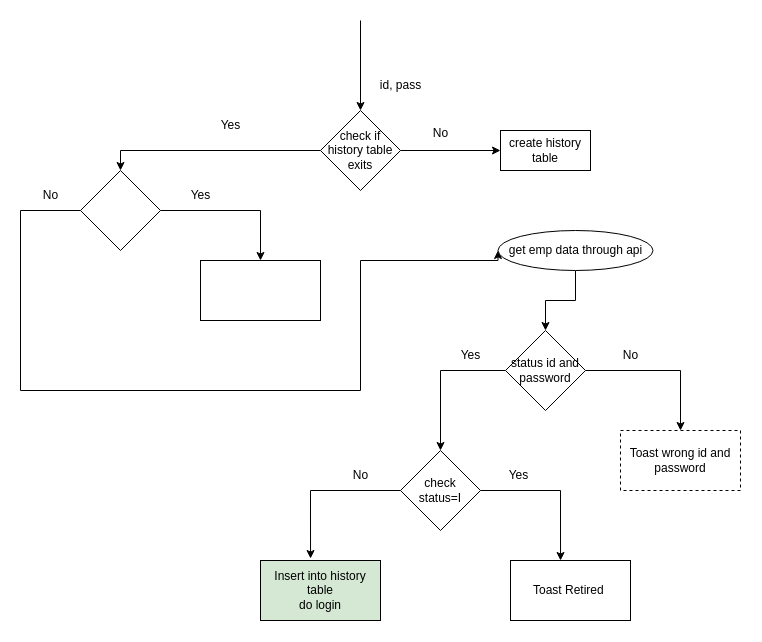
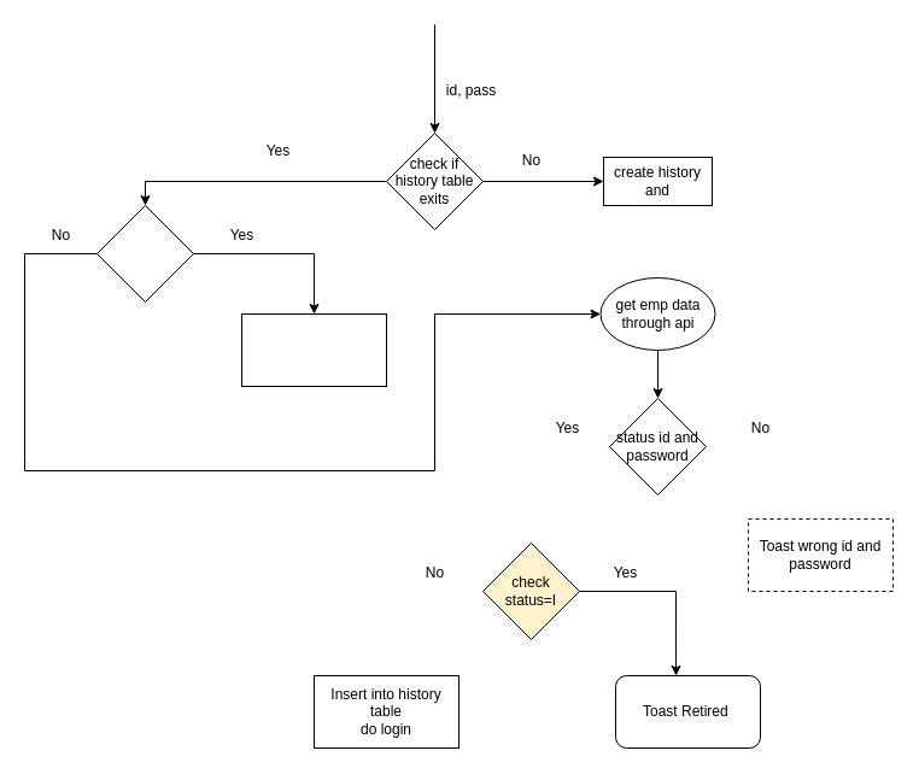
  <mxCell id="0" />
  <mxCell id="1" parent="0" />
  <mxCell id="2" value="" style="endArrow=classic;html=1;rounded=0;" edge="1" parent="1"><mxGeometry width="50" height="50" relative="1" as="geometry"><mxPoint x="360" y="20" as="sourcePoint" /><mxPoint x="360" y="110" as="targetPoint" /></mxGeometry></mxCell>
  <mxCell id="3" style="edgeStyle=orthogonalEdgeStyle;rounded=0;orthogonalLoop=1;jettySize=auto;html=1;exitX=0;exitY=0.5;exitDx=0;exitDy=0;entryX=0.5;entryY=0;entryDx=0;entryDy=0;" edge="1" parent="1" source="5" target="8"><mxGeometry relative="1" as="geometry"><mxPoint x="120" y="150" as="targetPoint" /></mxGeometry></mxCell>
  <mxCell id="4" value="" style="edgeStyle=orthogonalEdgeStyle;rounded=0;orthogonalLoop=1;jettySize=auto;html=1;" edge="1" parent="1" source="5" target="9"><mxGeometry relative="1" as="geometry" /></mxCell>
  <mxCell id="5" value="check if history table&lt;br&gt;exits" style="rhombus;whiteSpace=wrap;html=1;" vertex="1" parent="1"><mxGeometry x="320" y="110" width="80" height="80" as="geometry" /></mxCell>
  <mxCell id="6" style="edgeStyle=orthogonalEdgeStyle;rounded=0;orthogonalLoop=1;jettySize=auto;html=1;entryX=0.5;entryY=0;entryDx=0;entryDy=0;" edge="1" parent="1" source="8" target="21"><mxGeometry relative="1" as="geometry"><mxPoint x="260" y="210" as="targetPoint" /></mxGeometry></mxCell>
  <mxCell id="7" style="edgeStyle=orthogonalEdgeStyle;rounded=0;orthogonalLoop=1;jettySize=auto;html=1;entryX=0;entryY=0.5;entryDx=0;entryDy=0;" edge="1" parent="1" source="8" target="11"><mxGeometry relative="1" as="geometry"><mxPoint x="0" y="380" as="targetPoint" /><Array as="points"><mxPoint x="20" y="210" /><mxPoint x="20" y="390" /><mxPoint x="360" y="390" /><mxPoint x="360" y="260" /></Array></mxGeometry></mxCell>
  <mxCell id="8" value="" style="rhombus;whiteSpace=wrap;html=1;" vertex="1" parent="1"><mxGeometry x="80" y="170" width="80" height="80" as="geometry" /></mxCell>
- <mxCell id="9" value="create history table" style="rounded=0;whiteSpace=wrap;html=1;" vertex="1" parent="1"><mxGeometry x="500" y="130" width="90" height="40" as="geometry" /></mxCell>
+ <mxCell id="9" value="create history and" style="rounded=0;whiteSpace=wrap;html=1;" vertex="1" parent="1"><mxGeometry x="500" y="130" width="90" height="40" as="geometry" /></mxCell>
  <mxCell id="10" value="" style="edgeStyle=orthogonalEdgeStyle;rounded=0;orthogonalLoop=1;jettySize=auto;html=1;" edge="1" parent="1" source="11" target="14"><mxGeometry relative="1" as="geometry" /></mxCell>
- <mxCell id="11" value="get emp data through api" style="ellipse;whiteSpace=wrap;html=1;" vertex="1" parent="1"><mxGeometry x="497.5" y="230" width="155" height="40" as="geometry" /></mxCell>
- <mxCell id="12" style="edgeStyle=orthogonalEdgeStyle;rounded=0;orthogonalLoop=1;jettySize=auto;html=1;entryX=0.5;entryY=0;entryDx=0;entryDy=0;" edge="1" parent="1" source="14" target="17"><mxGeometry relative="1" as="geometry"><mxPoint x="440" y="370" as="targetPoint" /></mxGeometry></mxCell>
- <mxCell id="13" style="edgeStyle=orthogonalEdgeStyle;rounded=0;orthogonalLoop=1;jettySize=auto;html=1;entryX=0.5;entryY=0;entryDx=0;entryDy=0;" edge="1" parent="1" source="14" target="20"><mxGeometry relative="1" as="geometry"><mxPoint x="680" y="370" as="targetPoint" /></mxGeometry></mxCell>
+ <mxCell id="11" value="get emp data through api" style="ellipse;whiteSpace=wrap;html=1;" vertex="1" parent="1"><mxGeometry x="497.5" y="230" width="95" height="60" as="geometry" /></mxCell>
  <mxCell id="14" value="status id and password" style="rhombus;whiteSpace=wrap;html=1;" vertex="1" parent="1"><mxGeometry x="505" y="330" width="80" height="80" as="geometry" /></mxCell>
- <mxCell id="15" style="edgeStyle=orthogonalEdgeStyle;rounded=0;orthogonalLoop=1;jettySize=auto;html=1;entryX=0.417;entryY=-0.033;entryDx=0;entryDy=0;entryPerimeter=0;" edge="1" parent="1" source="17" target="18"><mxGeometry relative="1" as="geometry"><mxPoint x="310" y="490" as="targetPoint" /></mxGeometry></mxCell>
  <mxCell id="16" style="edgeStyle=orthogonalEdgeStyle;rounded=0;orthogonalLoop=1;jettySize=auto;html=1;entryX=0.417;entryY=0;entryDx=0;entryDy=0;entryPerimeter=0;" edge="1" parent="1" source="17" target="19"><mxGeometry relative="1" as="geometry"><mxPoint x="560" y="490" as="targetPoint" /></mxGeometry></mxCell>
- <mxCell id="17" value="check &lt;br&gt;status=I" style="rhombus;whiteSpace=wrap;html=1;" vertex="1" parent="1"><mxGeometry x="400" y="450" width="80" height="80" as="geometry" /></mxCell>
- <mxCell id="18" value="Insert into history table&lt;br&gt;do login" style="rounded=0;whiteSpace=wrap;html=1;fillColor=#d5e8d4;" vertex="1" parent="1"><mxGeometry x="260" y="560" width="120" height="60" as="geometry" /></mxCell>
- <mxCell id="19" value="Toast Retired&amp;nbsp;" style="rounded=0;whiteSpace=wrap;html=1;" vertex="1" parent="1"><mxGeometry x="510" y="560" width="120" height="60" as="geometry" /></mxCell>
+ <mxCell id="17" value="check &lt;br&gt;status=I" style="rhombus;whiteSpace=wrap;html=1;fillColor=#fff2cc;" vertex="1" parent="1"><mxGeometry x="400" y="450" width="80" height="80" as="geometry" /></mxCell>
+ <mxCell id="18" value="Insert into history table&lt;br&gt;do login" style="rounded=0;whiteSpace=wrap;html=1;" vertex="1" parent="1"><mxGeometry x="260" y="560" width="120" height="60" as="geometry" /></mxCell>
+ <mxCell id="19" value="Toast Retired&amp;nbsp;" style="whiteSpace=wrap;html=1;rounded=1;" vertex="1" parent="1"><mxGeometry x="510" y="560" width="120" height="60" as="geometry" /></mxCell>
  <mxCell id="20" value="Toast wrong id and password" style="rounded=0;whiteSpace=wrap;html=1;dashed=1;" vertex="1" parent="1"><mxGeometry x="620" y="430" width="120" height="60" as="geometry" /></mxCell>
  <mxCell id="21" value="" style="rounded=0;whiteSpace=wrap;html=1;" vertex="1" parent="1"><mxGeometry x="200" y="260" width="120" height="60" as="geometry" /></mxCell>
- <mxCell id="22" value="id, pass" style="text;html=1;align=center;verticalAlign=middle;resizable=0;points=[];autosize=1;strokeColor=none;fillColor=none;" vertex="1" parent="1"><mxGeometry x="370" y="70" width="60" height="30" as="geometry" /></mxCell>
+ <mxCell id="22" value="id, pass" style="text;html=1;align=center;verticalAlign=middle;resizable=0;points=[];autosize=1;strokeColor=none;fillColor=none;" vertex="1" parent="1"><mxGeometry x="360" y="60" width="60" height="30" as="geometry" /></mxCell>
  <mxCell id="23" value="Yes" style="text;html=1;align=center;verticalAlign=middle;resizable=0;points=[];autosize=1;strokeColor=none;fillColor=none;" vertex="1" parent="1"><mxGeometry x="210" y="110" width="40" height="30" as="geometry" /></mxCell>
  <mxCell id="24" value="Yes" style="text;html=1;align=center;verticalAlign=middle;resizable=0;points=[];autosize=1;strokeColor=none;fillColor=none;" vertex="1" parent="1"><mxGeometry x="497.5" y="460" width="40" height="30" as="geometry" /></mxCell>
  <mxCell id="25" value="Yes" style="text;html=1;align=center;verticalAlign=middle;resizable=0;points=[];autosize=1;strokeColor=none;fillColor=none;" vertex="1" parent="1"><mxGeometry x="450" y="340" width="40" height="30" as="geometry" /></mxCell>
  <mxCell id="26" value="Yes" style="text;html=1;align=center;verticalAlign=middle;resizable=0;points=[];autosize=1;strokeColor=none;fillColor=none;" vertex="1" parent="1"><mxGeometry x="180" y="180" width="40" height="30" as="geometry" /></mxCell>
  <mxCell id="27" value="No" style="text;html=1;align=center;verticalAlign=middle;resizable=0;points=[];autosize=1;strokeColor=none;fillColor=none;" vertex="1" parent="1"><mxGeometry x="420" y="118" width="40" height="30" as="geometry" /></mxCell>
  <mxCell id="28" value="No" style="text;html=1;align=center;verticalAlign=middle;resizable=0;points=[];autosize=1;strokeColor=none;fillColor=none;" vertex="1" parent="1"><mxGeometry x="340" y="460" width="40" height="30" as="geometry" /></mxCell>
  <mxCell id="29" value="No" style="text;html=1;align=center;verticalAlign=middle;resizable=0;points=[];autosize=1;strokeColor=none;fillColor=none;" vertex="1" parent="1"><mxGeometry x="610" y="340" width="40" height="30" as="geometry" /></mxCell>
  <mxCell id="30" value="No" style="text;html=1;align=center;verticalAlign=middle;resizable=0;points=[];autosize=1;strokeColor=none;fillColor=none;" vertex="1" parent="1"><mxGeometry x="30" y="180" width="40" height="30" as="geometry" /></mxCell>
